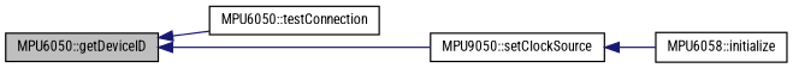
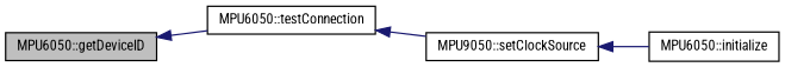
  digraph {
    fontname="Roboto Condensed"
    rankdir=LR
    node [color=black fillcolor=white fontname="Roboto Condensed" fontsize=10 shape=record style=filled]
    edge [color=midnightblue dir=back fontname="Roboto Condensed" fontsize=10 labelfontname=Helvetica labelfontsize=10 style=solid]
    n1 [fillcolor=grey75 fontcolor=black height=0.2 label="MPU6050::getDeviceID" width=0.4]
    n2 [height=0.2 label="MPU6050::testConnection" width=0.4]
    n3 [height=0.2 label="MPU9050::setClockSource" width=0.4]
-   n4 [height=0.2 label="MPU6058::initialize" width=0.4]
+   n4 [height=0.2 label="MPU6050::initialize" width=0.4]
    n1 -> n2
-   n1 -> n3
+   n2 -> n3
    n3 -> n4
  }
